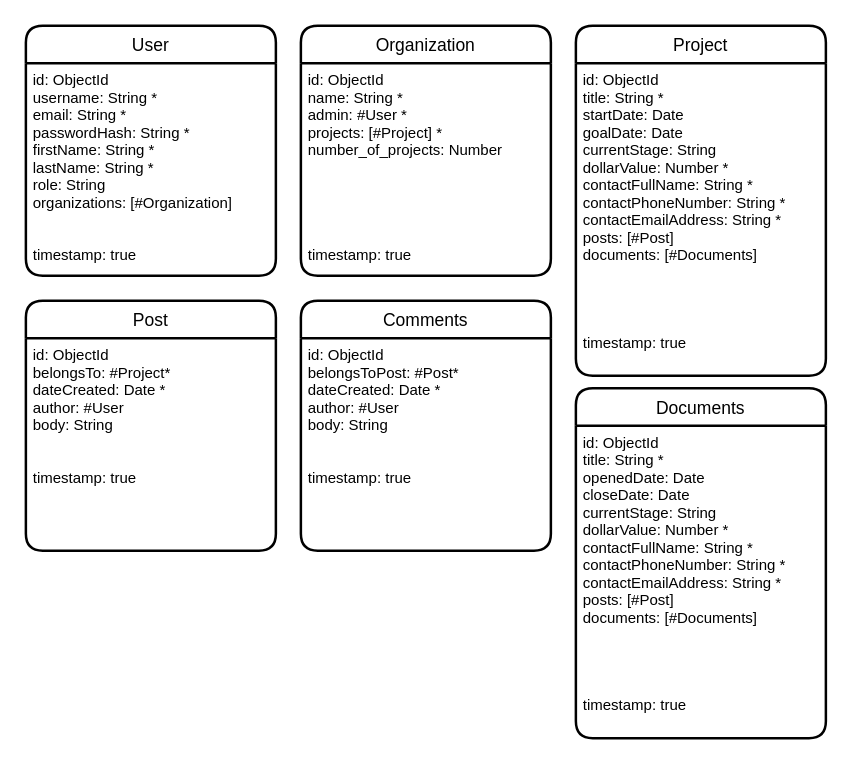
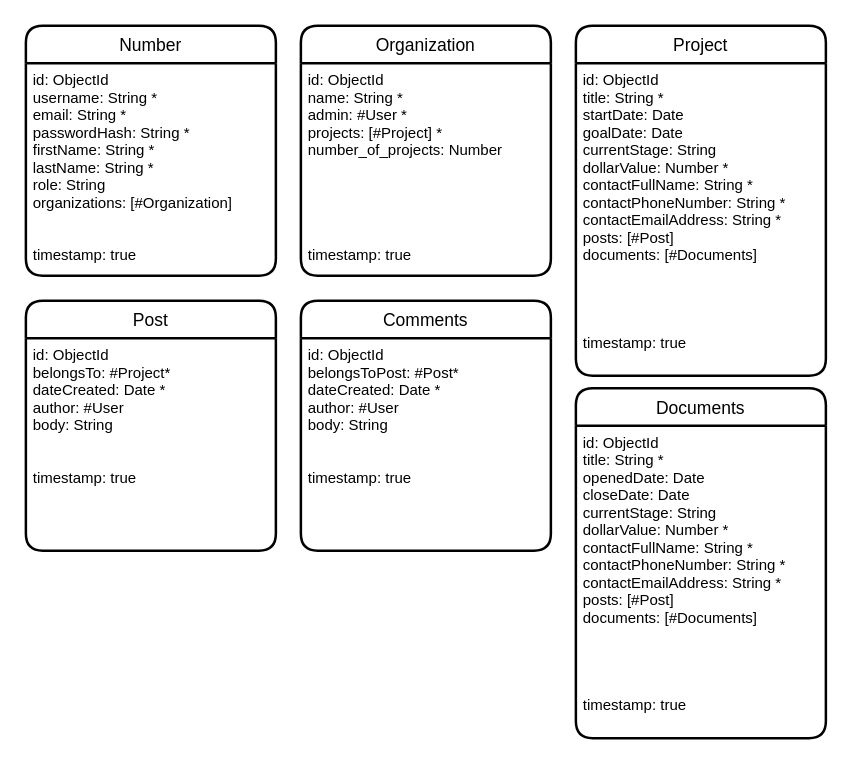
  <mxCell id="0" />
  <mxCell id="1" parent="0" />
- <mxCell id="2" value="User" style="swimlane;childLayout=stackLayout;horizontal=1;startSize=30;horizontalStack=0;rounded=1;fontSize=14;fontStyle=0;strokeWidth=2;resizeParent=0;resizeLast=1;shadow=0;dashed=0;align=center;" parent="1" vertex="1"><mxGeometry x="20" y="20" width="200" height="200" as="geometry" /></mxCell>
+ <mxCell id="2" value="Number" style="swimlane;childLayout=stackLayout;horizontal=1;startSize=30;horizontalStack=0;rounded=1;fontSize=14;fontStyle=0;strokeWidth=2;resizeParent=0;resizeLast=1;shadow=0;dashed=0;align=center;" parent="1" vertex="1"><mxGeometry x="20" y="20" width="200" height="200" as="geometry" /></mxCell>
  <mxCell id="3" value="id: ObjectId&#10;username: String *&#10;email: String *&#10;passwordHash: String *&#10;firstName: String *&#10;lastName: String *&#10;role: String&#10;organizations: [#Organization]&#10;&#10;&#10;timestamp: true" style="align=left;strokeColor=none;fillColor=none;spacingLeft=4;fontSize=12;verticalAlign=top;resizable=0;rotatable=0;part=1;" parent="2" vertex="1"><mxGeometry y="30" width="200" height="170" as="geometry" /></mxCell>
  <mxCell id="4" value="Organization" style="swimlane;childLayout=stackLayout;horizontal=1;startSize=30;horizontalStack=0;rounded=1;fontSize=14;fontStyle=0;strokeWidth=2;resizeParent=0;resizeLast=1;shadow=0;dashed=0;align=center;" parent="1" vertex="1"><mxGeometry x="240" y="20" width="200" height="200" as="geometry" /></mxCell>
  <mxCell id="5" value="id: ObjectId&#10;name: String *&#10;admin: #User *&#10;projects: [#Project] *&#10;number_of_projects: Number&#10;&#10;&#10;&#10;&#10;&#10;timestamp: true" style="align=left;strokeColor=none;fillColor=none;spacingLeft=4;fontSize=12;verticalAlign=top;resizable=0;rotatable=0;part=1;" parent="4" vertex="1"><mxGeometry y="30" width="200" height="170" as="geometry" /></mxCell>
  <mxCell id="6" value="Project" style="swimlane;childLayout=stackLayout;horizontal=1;startSize=30;horizontalStack=0;rounded=1;fontSize=14;fontStyle=0;strokeWidth=2;resizeParent=0;resizeLast=1;shadow=0;dashed=0;align=center;" parent="1" vertex="1"><mxGeometry x="460" y="20" width="200" height="280" as="geometry" /></mxCell>
  <mxCell id="7" value="id: ObjectId&#10;title: String *&#10;startDate: Date&#10;goalDate: Date&#10;currentStage: String&#10;dollarValue: Number *&#10;contactFullName: String *&#10;contactPhoneNumber: String *&#10;contactEmailAddress: String *&#10;posts: [#Post]&#10;documents: [#Documents]&#10;&#10;&#10;&#10;&#10;timestamp: true" style="align=left;strokeColor=none;fillColor=none;spacingLeft=4;fontSize=12;verticalAlign=top;resizable=0;rotatable=0;part=1;" parent="6" vertex="1"><mxGeometry y="30" width="200" height="250" as="geometry" /></mxCell>
  <mxCell id="8" value="Post" style="swimlane;childLayout=stackLayout;horizontal=1;startSize=30;horizontalStack=0;rounded=1;fontSize=14;fontStyle=0;strokeWidth=2;resizeParent=0;resizeLast=1;shadow=0;dashed=0;align=center;" parent="1" vertex="1"><mxGeometry x="20" y="240" width="200" height="200" as="geometry" /></mxCell>
  <mxCell id="9" value="id: ObjectId&#10;belongsTo: #Project*&#10;dateCreated: Date *&#10;author: #User&#10;body: String&#10;&#10;&#10;timestamp: true" style="align=left;strokeColor=none;fillColor=none;spacingLeft=4;fontSize=12;verticalAlign=top;resizable=0;rotatable=0;part=1;" parent="8" vertex="1"><mxGeometry y="30" width="200" height="170" as="geometry" /></mxCell>
  <mxCell id="10" value="Comments" style="swimlane;childLayout=stackLayout;horizontal=1;startSize=30;horizontalStack=0;rounded=1;fontSize=14;fontStyle=0;strokeWidth=2;resizeParent=0;resizeLast=1;shadow=0;dashed=0;align=center;" parent="1" vertex="1"><mxGeometry x="240" y="240" width="200" height="200" as="geometry" /></mxCell>
  <mxCell id="11" value="id: ObjectId&#10;belongsToPost: #Post*&#10;dateCreated: Date *&#10;author: #User&#10;body: String&#10;&#10;&#10;timestamp: true" style="align=left;strokeColor=none;fillColor=none;spacingLeft=4;fontSize=12;verticalAlign=top;resizable=0;rotatable=0;part=1;" parent="10" vertex="1"><mxGeometry y="30" width="200" height="170" as="geometry" /></mxCell>
  <mxCell id="12" value="Documents" style="swimlane;childLayout=stackLayout;horizontal=1;startSize=30;horizontalStack=0;rounded=1;fontSize=14;fontStyle=0;strokeWidth=2;resizeParent=0;resizeLast=1;shadow=0;dashed=0;align=center;" vertex="1" parent="1"><mxGeometry x="460" y="310" width="200" height="280" as="geometry" /></mxCell>
  <mxCell id="13" value="id: ObjectId&#10;title: String *&#10;openedDate: Date&#10;closeDate: Date&#10;currentStage: String&#10;dollarValue: Number *&#10;contactFullName: String *&#10;contactPhoneNumber: String *&#10;contactEmailAddress: String *&#10;posts: [#Post]&#10;documents: [#Documents]&#10;&#10;&#10;&#10;&#10;timestamp: true" style="align=left;strokeColor=none;fillColor=none;spacingLeft=4;fontSize=12;verticalAlign=top;resizable=0;rotatable=0;part=1;" vertex="1" parent="12"><mxGeometry y="30" width="200" height="250" as="geometry" /></mxCell>
